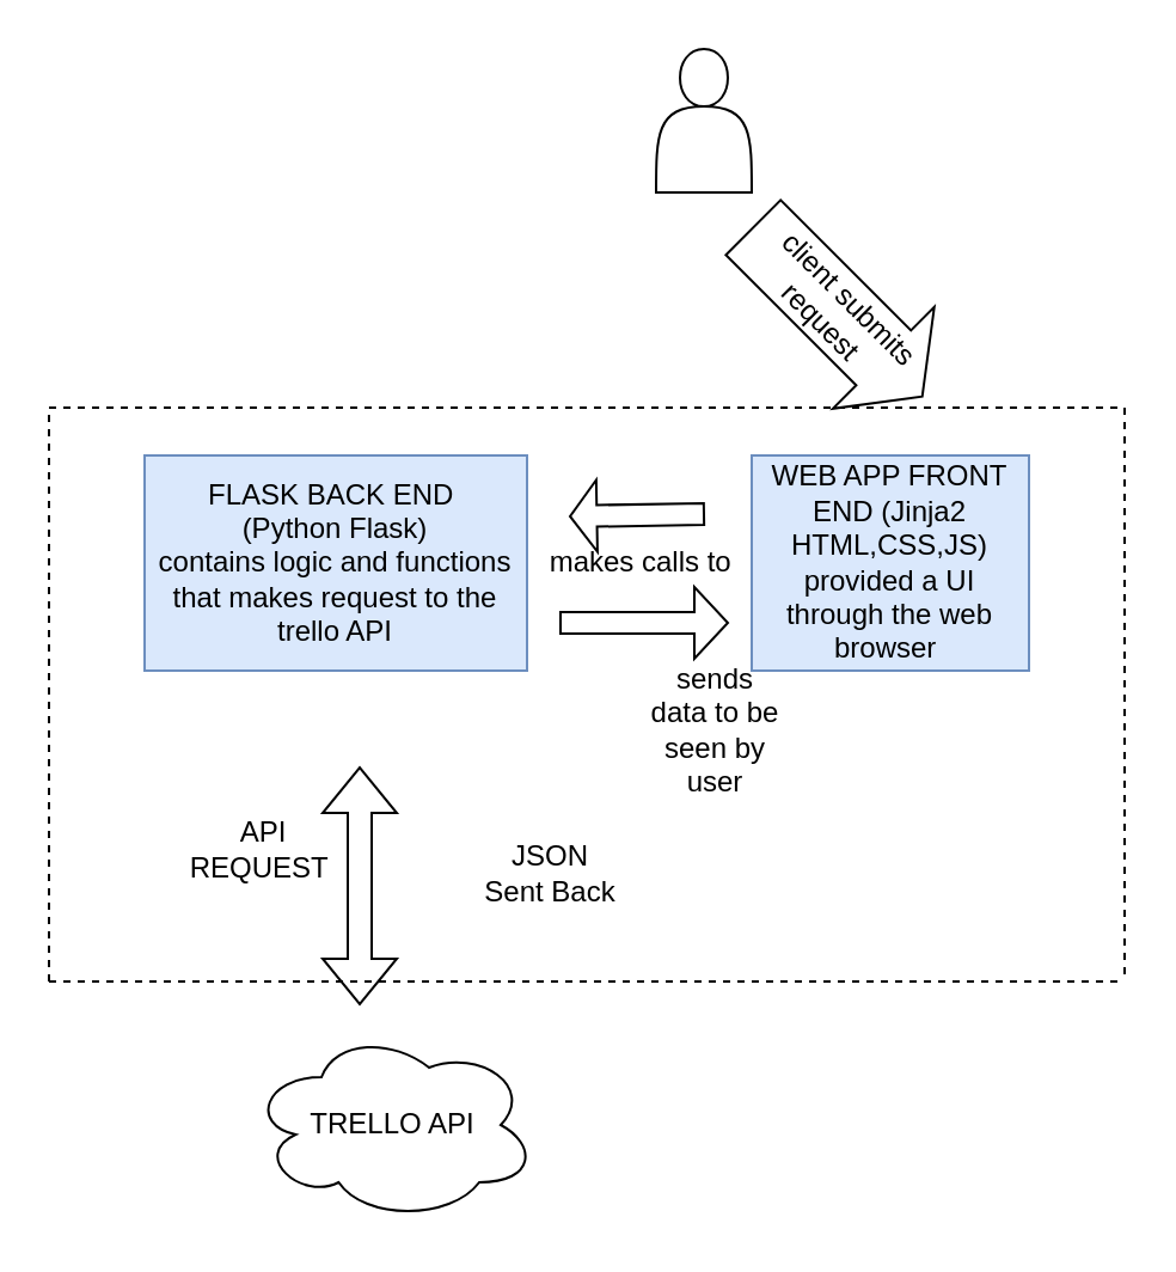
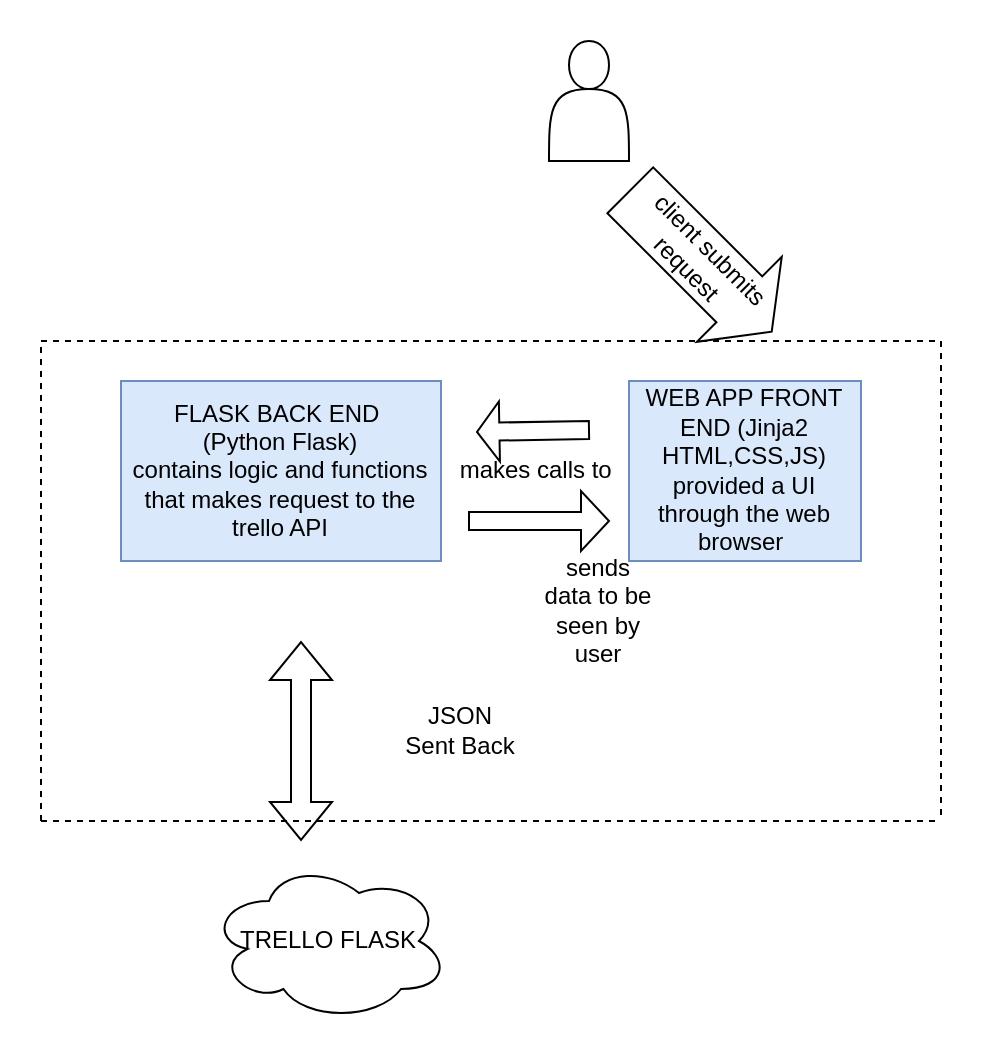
  <mxCell id="0" />
  <mxCell id="1" parent="0" />
  <mxCell id="2" value="" style="shape=actor;whiteSpace=wrap;html=1;" vertex="1" parent="1"><mxGeometry x="274" y="20" width="40" height="60" as="geometry" /></mxCell>
  <mxCell id="3" value="WEB APP FRONT END (Jinja2 HTML,CSS,JS)&lt;br&gt;provided a UI through the web browser&amp;nbsp;" style="rounded=0;whiteSpace=wrap;html=1;fillColor=#dae8fc;strokeColor=#6c8ebf;" vertex="1" parent="1"><mxGeometry x="314" y="190" width="116" height="90" as="geometry" /></mxCell>
  <mxCell id="4" value="client submits request&amp;nbsp;" style="shape=singleArrow;whiteSpace=wrap;html=1;rotation=45;arrowWidth=0.54;arrowSize=0.229;" vertex="1" parent="1"><mxGeometry x="300" y="100" width="100" height="60" as="geometry" /></mxCell>
  <mxCell id="5" value="FLASK BACK END&amp;nbsp;&lt;br&gt;(Python Flask)&lt;br&gt;contains logic and functions that makes request to the trello API" style="rounded=0;whiteSpace=wrap;html=1;fillColor=#dae8fc;strokeColor=#6c8ebf;" vertex="1" parent="1"><mxGeometry x="60" y="190" width="160" height="90" as="geometry" /></mxCell>
  <mxCell id="6" value="" style="shape=singleArrow;whiteSpace=wrap;html=1;rotation=-181;" vertex="1" parent="1"><mxGeometry x="238" y="199.97" width="56" height="30" as="geometry" /></mxCell>
  <mxCell id="7" value="makes calls to&amp;nbsp;" style="text;html=1;align=center;verticalAlign=middle;resizable=0;points=[];autosize=1;strokeColor=none;fillColor=none;" vertex="1" parent="1"><mxGeometry x="224" y="225" width="90" height="20" as="geometry" /></mxCell>
  <mxCell id="8" value="" style="shape=singleArrow;whiteSpace=wrap;html=1;" vertex="1" parent="1"><mxGeometry x="234" y="245" width="70" height="30" as="geometry" /></mxCell>
  <mxCell id="9" value="sends data to be seen by user" style="text;html=1;strokeColor=none;fillColor=none;align=center;verticalAlign=middle;whiteSpace=wrap;rounded=0;" vertex="1" parent="1"><mxGeometry x="269" y="290" width="60" height="30" as="geometry" /></mxCell>
  <mxCell id="10" value="" style="endArrow=none;dashed=1;html=1;rounded=0;" edge="1" parent="1"><mxGeometry width="50" height="50" relative="1" as="geometry"><mxPoint x="20" y="170" as="sourcePoint" /><mxPoint x="470" y="170" as="targetPoint" /></mxGeometry></mxCell>
  <mxCell id="11" value="" style="endArrow=none;dashed=1;html=1;rounded=0;" edge="1" parent="1"><mxGeometry width="50" height="50" relative="1" as="geometry"><mxPoint x="20" y="410" as="sourcePoint" /><mxPoint x="20" y="170" as="targetPoint" /></mxGeometry></mxCell>
  <mxCell id="12" value="" style="endArrow=none;dashed=1;html=1;rounded=0;" edge="1" parent="1"><mxGeometry width="50" height="50" relative="1" as="geometry"><mxPoint x="470" y="170" as="sourcePoint" /><mxPoint x="470" y="410" as="targetPoint" /></mxGeometry></mxCell>
  <mxCell id="13" value="" style="endArrow=none;dashed=1;html=1;rounded=0;" edge="1" parent="1"><mxGeometry width="50" height="50" relative="1" as="geometry"><mxPoint x="20" y="410" as="sourcePoint" /><mxPoint x="470" y="410" as="targetPoint" /></mxGeometry></mxCell>
- <mxCell id="14" value="TRELLO API" style="ellipse;shape=cloud;whiteSpace=wrap;html=1;" vertex="1" parent="1"><mxGeometry x="104" y="430" width="120" height="80" as="geometry" /></mxCell>
+ <mxCell id="14" value="TRELLO FLASK" style="ellipse;shape=cloud;whiteSpace=wrap;html=1;" vertex="1" parent="1"><mxGeometry x="104" y="430" width="120" height="80" as="geometry" /></mxCell>
  <mxCell id="15" value="" style="shape=flexArrow;endArrow=classic;startArrow=classic;html=1;rounded=0;" edge="1" parent="1"><mxGeometry width="100" height="100" relative="1" as="geometry"><mxPoint x="150" y="420" as="sourcePoint" /><mxPoint x="150" y="320" as="targetPoint" /></mxGeometry></mxCell>
- <mxCell id="16" value="API REQUEST&amp;nbsp;" style="text;html=1;strokeColor=none;fillColor=none;align=center;verticalAlign=middle;whiteSpace=wrap;rounded=0;" vertex="1" parent="1"><mxGeometry x="80" y="340" width="60" height="30" as="geometry" /></mxCell>
  <mxCell id="17" value="JSON Sent Back" style="text;html=1;strokeColor=none;fillColor=none;align=center;verticalAlign=middle;whiteSpace=wrap;rounded=0;" vertex="1" parent="1"><mxGeometry x="200" y="350" width="60" height="30" as="geometry" /></mxCell>
